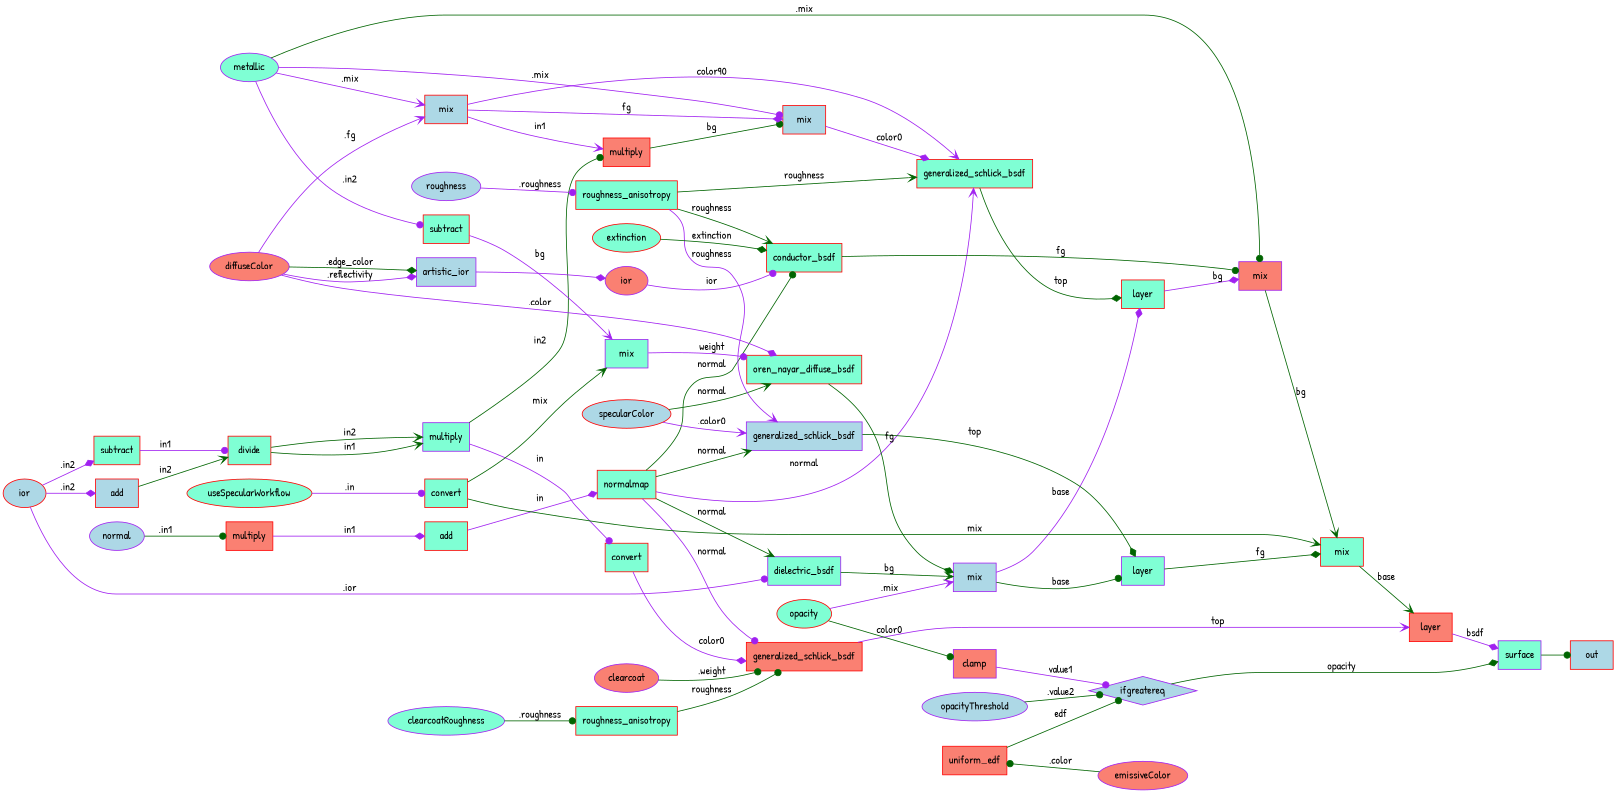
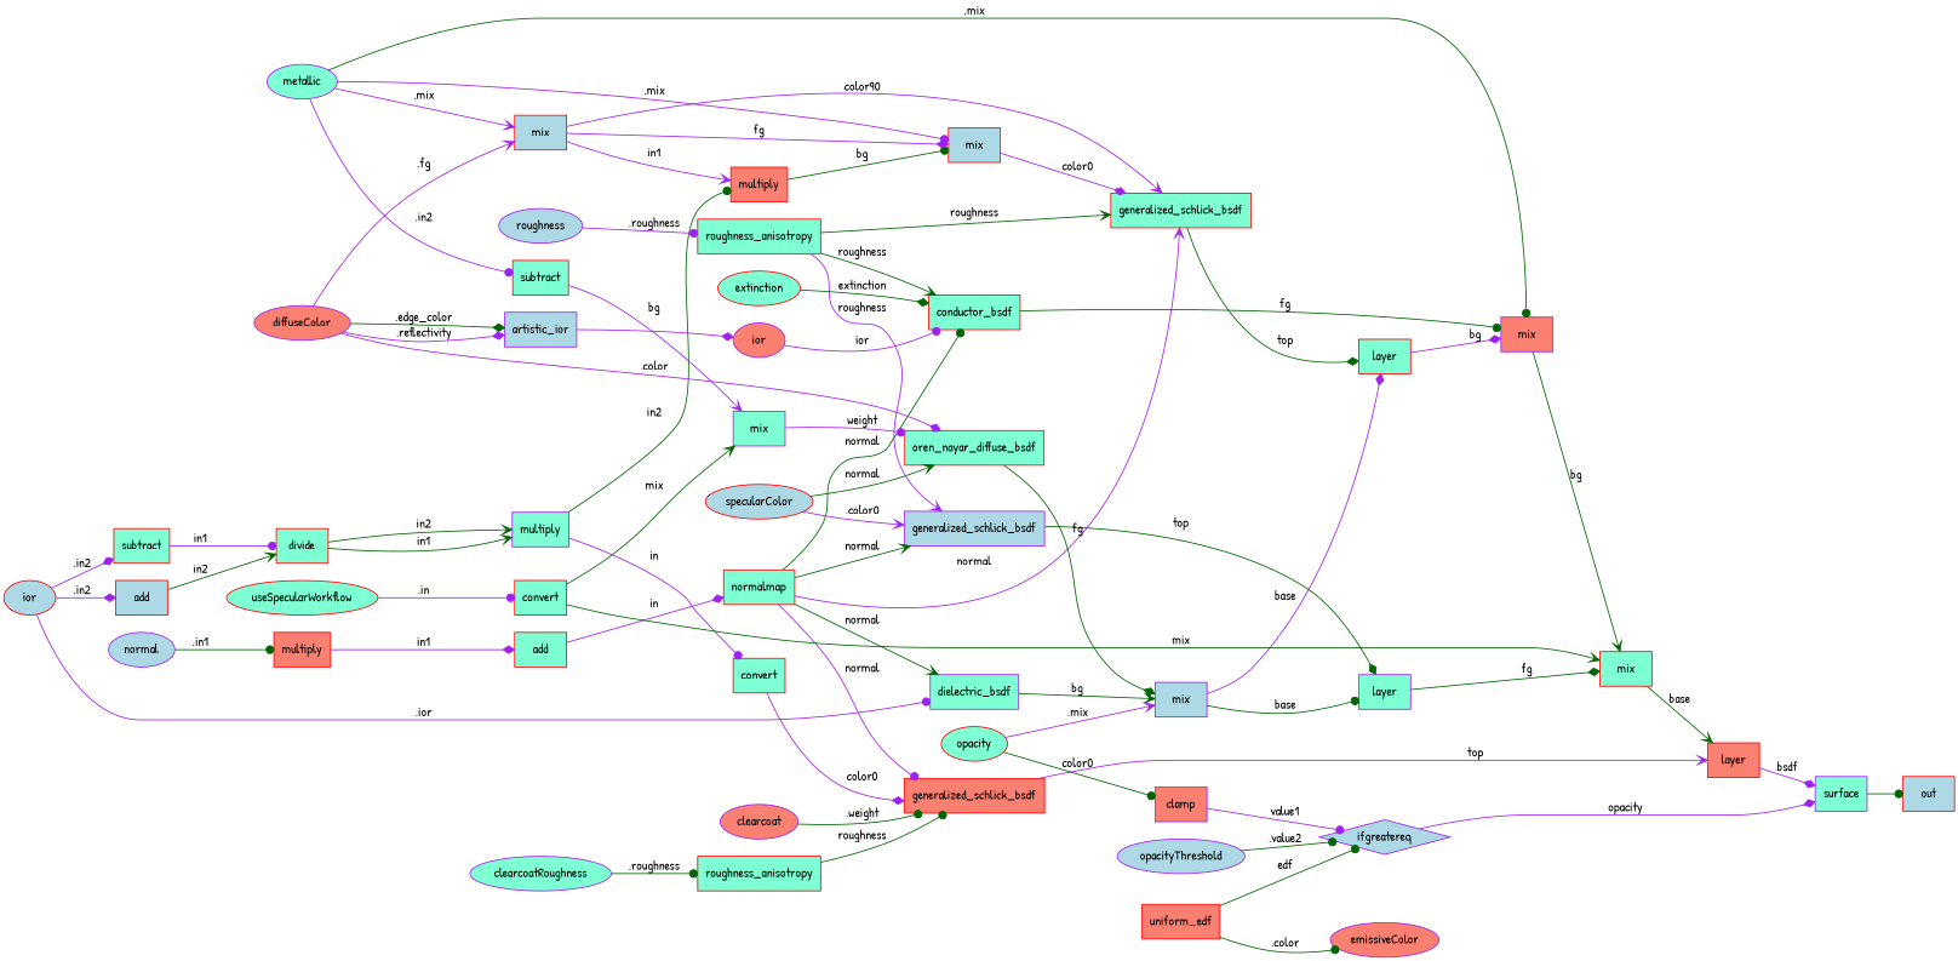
  digraph {
    fontname="Patrick Hand"
    rankdir=LR
    node [color=red fillcolor=aquamarine fontname="Patrick Hand" shape=box style=filled]
    edge [arrowhead=dot color=darkgreen fontname="Patrick Hand"]
    n1 [color=purple label=surface]
    n2 [fillcolor=lightblue label=out]
    n3 [fillcolor=salmon label=layer]
    n4 [fillcolor=salmon label=generalized_schlick_bsdf]
    n5 [color=purple fillcolor=salmon label=clearcoat shape=ellipse]
    n6 [label=convert]
    n7 [color=purple label=multiply]
    n8 [fillcolor=salmon label=multiply]
    n9 [fillcolor=lightblue label=mix]
    n10 [label=divide]
    n11 [label=subtract]
    n12 [fillcolor=lightblue label=ior shape=ellipse]
    n13 [fillcolor=lightblue label=add]
    n14 [color=purple label=dielectric_bsdf]
    n15 [color=purple fillcolor=lightblue label=mix]
    n16 [label=roughness_anisotropy]
    n17 [color=purple label=clearcoatRoughness shape=ellipse]
    n18 [label=normalmap]
    n19 [color=purple fillcolor=lightblue label=generalized_schlick_bsdf]
    n20 [label=conductor_bsdf]
    n21 [label=generalized_schlick_bsdf]
    n22 [color=purple label=layer]
    n23 [label=oren_nayar_diffuse_bsdf]
    n24 [color=purple fillcolor=salmon label=mix]
    n25 [label=layer]
    n26 [label=add]
    n27 [fillcolor=salmon label=multiply]
    n28 [color=purple fillcolor=lightblue label=normal shape=ellipse]
    n29 [label=mix]
    n30 [fillcolor=lightblue label=specularColor shape=ellipse]
    n31 [label=roughness_anisotropy]
    n32 [color=purple fillcolor=lightblue label=roughness shape=ellipse]
    n33 [label=opacity shape=ellipse]
    n34 [color=purple fillcolor=salmon label=clamp]
    n35 [color=purple fillcolor=lightblue label=ifgreatereq shape=diamond]
    n36 [color=purple fillcolor=salmon label=diffuseColor shape=ellipse]
    n37 [color=purple fillcolor=lightblue label=artistic_ior]
    n38 [fillcolor=lightblue label=mix]
    n39 [color=purple fillcolor=salmon label=ior shape=ellipse]
    n40 [color=purple label=mix]
    n41 [label=subtract]
    n42 [color=purple label=metallic shape=ellipse]
    n43 [label=convert]
    n44 [label=useSpecularWorkflow shape=ellipse]
    n45 [label=extinction shape=ellipse]
    n46 [fillcolor=salmon label=uniform_edf]
    n47 [color=purple fillcolor=salmon label=emissiveColor shape=ellipse]
    n48 [color=purple fillcolor=lightblue label=opacityThreshold shape=ellipse]
    n1 -> n2
    n3 -> n1 [arrowhead=diamond color=purple label=bsdf]
    n4 -> n3 [arrowhead=vee color=purple label=top]
    n5 -> n4 [label=".weight"]
    n6 -> n4 [arrowhead=diamond color=purple label=color0]
    n7 -> n6 [color=purple label=in]
    n7 -> n8 [label=in2]
    n8 -> n9 [label=bg]
    n9 -> n21 [arrowhead=diamond color=purple label=color0]
    n10 -> n7 [arrowhead=vee label=in1]
    n10 -> n7 [arrowhead=vee label=in2]
    n11 -> n10 [color=purple label=in1]
    n12 -> n11 [arrowhead=diamond color=purple label=".in2"]
    n12 -> n13 [arrowhead=diamond color=purple label=".in2"]
    n12 -> n14 [color=purple label=".ior"]
    n13 -> n10 [arrowhead=vee label=in2]
    n14 -> n15 [arrowhead=vee label=bg]
    n15 -> n22 [label=base]
    n15 -> n25 [arrowhead=diamond color=purple label=base]
    n16 -> n4 [label=roughness]
    n17 -> n16 [label=".roughness"]
    n18 -> n4 [color=purple label=normal]
    n18 -> n14 [arrowhead=vee label=normal]
    n18 -> n19 [arrowhead=vee label=normal]
    n18 -> n20 [label=normal]
    n18 -> n21 [arrowhead=vee color=purple label=normal]
    n19 -> n22 [arrowhead=diamond label=top]
    n20 -> n24 [label=fg]
    n21 -> n25 [arrowhead=diamond label=top]
    n22 -> n29 [arrowhead=diamond label=fg]
    n23 -> n15 [arrowhead=diamond label=fg]
    n24 -> n29 [arrowhead=vee label=bg]
    n25 -> n24 [arrowhead=diamond color=purple label=bg]
    n26 -> n18 [arrowhead=diamond color=purple label=in]
    n27 -> n26 [arrowhead=diamond color=purple label=in1]
    n28 -> n27 [label=".in1"]
    n29 -> n3 [arrowhead=vee label=base]
    n30 -> n19 [arrowhead=vee color=purple label=".color0"]
    n30 -> n23 [arrowhead=vee label=normal]
    n31 -> n19 [arrowhead=vee color=purple label=roughness]
    n31 -> n20 [arrowhead=vee label=roughness]
    n31 -> n21 [arrowhead=vee label=roughness]
    n32 -> n31 [color=purple label=".roughness"]
    n33 -> n15 [arrowhead=vee color=purple label=".mix"]
    n33 -> n34 [label=color0]
    n34 -> n35 [color=purple label=value1]
-   n35 -> n1 [arrowhead=diamond label=opacity]
+   n35 -> n1 [arrowhead=diamond color=purple label=opacity]
    n36 -> n23 [arrowhead=diamond color=purple label=".color"]
    n36 -> n37 [arrowhead=diamond color=purple label=".reflectivity"]
    n36 -> n37 [arrowhead=diamond label=".edge_color"]
    n36 -> n38 [arrowhead=vee color=purple label=".fg"]
    n37 -> n39 [arrowhead=diamond color=purple]
    n38 -> n8 [arrowhead=vee color=purple label=in1]
    n38 -> n9 [arrowhead=diamond color=purple label=fg]
    n38 -> n21 [arrowhead=vee color=purple label=color90]
    n39 -> n20 [color=purple label=ior]
    n40 -> n23 [color=purple label=weight]
    n41 -> n40 [arrowhead=vee color=purple label=bg]
    n42 -> n9 [color=purple label=".mix"]
    n42 -> n24 [label=".mix"]
    n42 -> n38 [arrowhead=vee color=purple label=".mix"]
    n42 -> n41 [color=purple label=".in2"]
    n43 -> n29 [arrowhead=vee label=mix]
    n43 -> n40 [arrowhead=vee label=mix]
    n44 -> n43 [color=purple label=".in"]
    n45 -> n20 [arrowhead=diamond label=extinction]
    n46 -> n35 [label=edf]
-   n47 -> n46 [label=".color"]
+   n46 -> n47 [label=".color"]
    n48 -> n35 [label=".value2"]
  }
